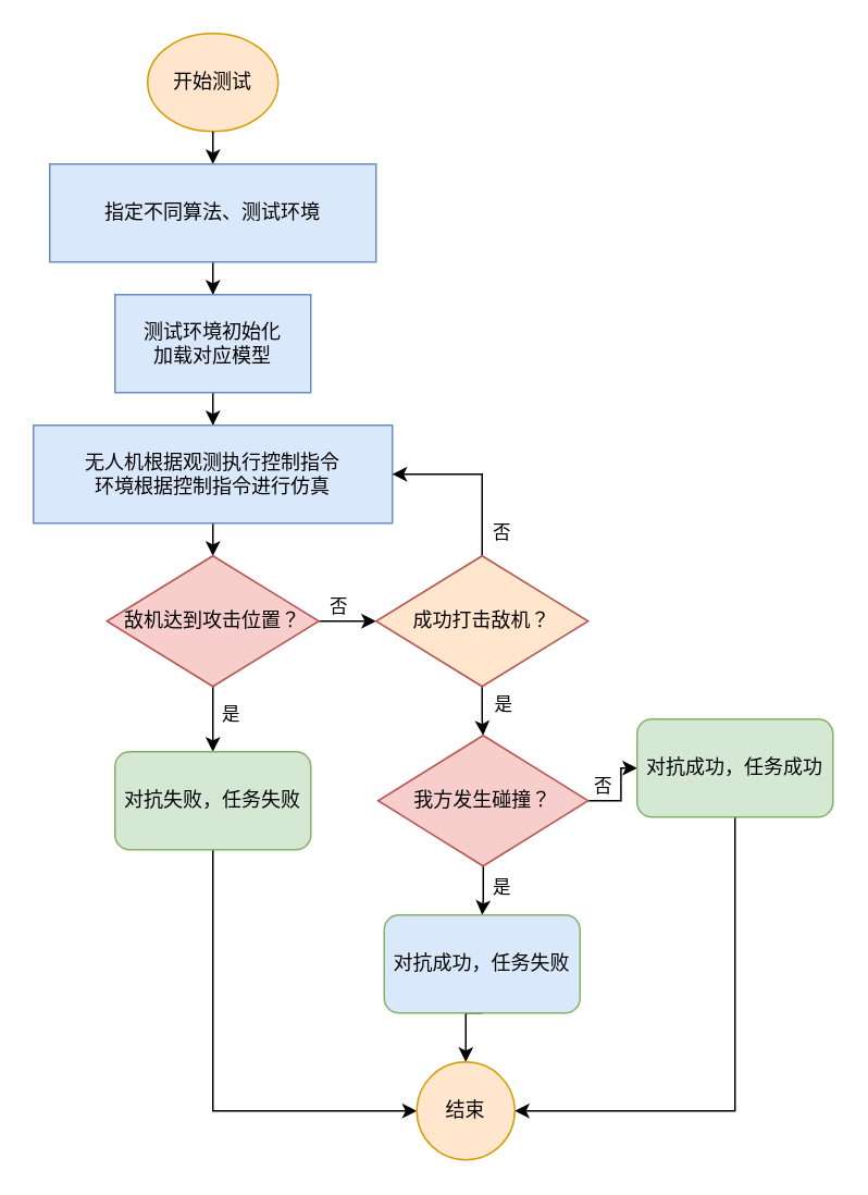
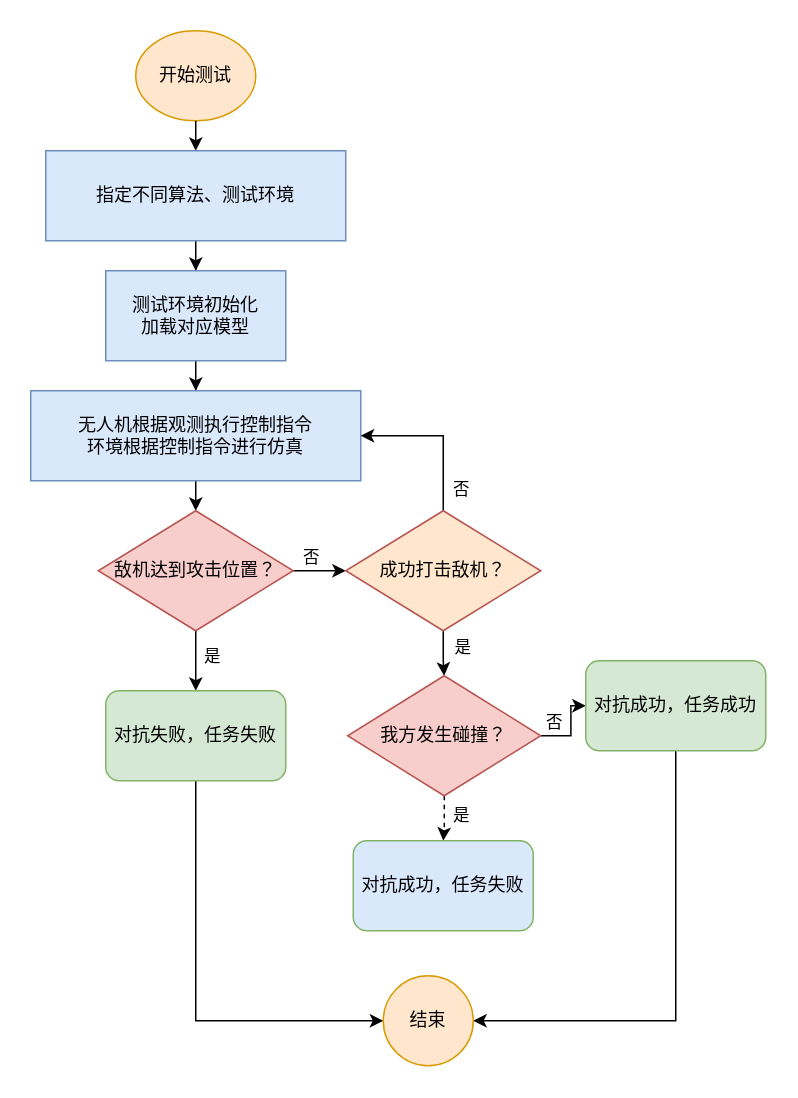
  <mxCell id="0" />
  <mxCell id="1" parent="0" />
  <mxCell id="2" value="开始测试" style="ellipse;whiteSpace=wrap;html=1;fillColor=#ffe6cc;strokeColor=#d79b00;" vertex="1" parent="1"><mxGeometry x="90" y="20" width="80" height="60" as="geometry" /></mxCell>
  <mxCell id="3" style="edgeStyle=orthogonalEdgeStyle;rounded=0;orthogonalLoop=1;jettySize=auto;html=1;exitX=0.5;exitY=1;exitDx=0;exitDy=0;entryX=0.5;entryY=0;entryDx=0;entryDy=0;" edge="1" parent="1" source="2" target="5"><mxGeometry relative="1" as="geometry"><mxPoint x="130" y="50" as="sourcePoint" /></mxGeometry></mxCell>
  <mxCell id="4" style="edgeStyle=orthogonalEdgeStyle;rounded=0;orthogonalLoop=1;jettySize=auto;html=1;entryX=0.5;entryY=0;entryDx=0;entryDy=0;" edge="1" parent="1" source="5" target="7"><mxGeometry relative="1" as="geometry" /></mxCell>
  <mxCell id="5" value="指定不同算法、测试环境" style="rounded=0;whiteSpace=wrap;html=1;fillColor=#dae8fc;strokeColor=#6c8ebf;" vertex="1" parent="1"><mxGeometry x="30" y="100" width="200" height="60" as="geometry" /></mxCell>
  <mxCell id="6" style="edgeStyle=orthogonalEdgeStyle;rounded=0;orthogonalLoop=1;jettySize=auto;html=1;entryX=0.5;entryY=0;entryDx=0;entryDy=0;" edge="1" parent="1" source="7" target="9"><mxGeometry relative="1" as="geometry" /></mxCell>
  <mxCell id="7" value="&lt;div&gt;测试环境初始化&lt;/div&gt;加载对应模型" style="rounded=0;whiteSpace=wrap;html=1;fillColor=#dae8fc;strokeColor=#6c8ebf;" vertex="1" parent="1"><mxGeometry x="70" y="180" width="120" height="60" as="geometry" /></mxCell>
  <mxCell id="8" style="edgeStyle=orthogonalEdgeStyle;rounded=0;orthogonalLoop=1;jettySize=auto;html=1;exitX=0.5;exitY=1;exitDx=0;exitDy=0;entryX=0.5;entryY=0;entryDx=0;entryDy=0;" edge="1" parent="1" source="9" target="14"><mxGeometry relative="1" as="geometry" /></mxCell>
  <mxCell id="9" value="无人机根据观测执行控制指令&lt;div&gt;&lt;/div&gt;&lt;div&gt;环境根据控制指令进行仿真&lt;/div&gt;" style="rounded=0;whiteSpace=wrap;html=1;fillColor=#dae8fc;strokeColor=#6c8ebf;" vertex="1" parent="1"><mxGeometry x="20" y="260" width="220" height="60" as="geometry" /></mxCell>
  <mxCell id="10" style="edgeStyle=orthogonalEdgeStyle;rounded=0;orthogonalLoop=1;jettySize=auto;html=1;exitX=1;exitY=0.5;exitDx=0;exitDy=0;entryX=0;entryY=0.5;entryDx=0;entryDy=0;" edge="1" parent="1" source="14" target="19"><mxGeometry relative="1" as="geometry"><mxPoint x="250" y="380.286" as="targetPoint" /></mxGeometry></mxCell>
  <mxCell id="11" value="否" style="edgeLabel;html=1;align=center;verticalAlign=middle;resizable=0;points=[];" vertex="1" connectable="0" parent="10"><mxGeometry x="-0.105" y="-2" relative="1" as="geometry"><mxPoint x="-5" y="-12" as="offset" /></mxGeometry></mxCell>
  <mxCell id="12" style="edgeStyle=orthogonalEdgeStyle;rounded=0;orthogonalLoop=1;jettySize=auto;html=1;exitX=0.5;exitY=1;exitDx=0;exitDy=0;entryX=0.5;entryY=0;entryDx=0;entryDy=0;" edge="1" parent="1" source="14" target="26"><mxGeometry relative="1" as="geometry"><mxPoint x="130" y="460" as="targetPoint" /></mxGeometry></mxCell>
  <mxCell id="13" value="是" style="edgeLabel;html=1;align=center;verticalAlign=middle;resizable=0;points=[];" vertex="1" connectable="0" parent="12"><mxGeometry x="-0.186" relative="1" as="geometry"><mxPoint x="10" as="offset" /></mxGeometry></mxCell>
  <mxCell id="14" value="敌机达到攻击位置？" style="rhombus;whiteSpace=wrap;html=1;fillColor=#f8cecc;strokeColor=#b85450;" vertex="1" parent="1"><mxGeometry x="65" y="340" width="130" height="80" as="geometry" /></mxCell>
  <mxCell id="15" style="edgeStyle=orthogonalEdgeStyle;rounded=0;orthogonalLoop=1;jettySize=auto;html=1;exitX=0.5;exitY=0;exitDx=0;exitDy=0;entryX=1;entryY=0.5;entryDx=0;entryDy=0;" edge="1" parent="1" source="19" target="9"><mxGeometry relative="1" as="geometry" /></mxCell>
  <mxCell id="16" value="否" style="edgeLabel;html=1;align=center;verticalAlign=middle;resizable=0;points=[];" vertex="1" connectable="0" parent="15"><mxGeometry x="-0.419" y="1" relative="1" as="geometry"><mxPoint x="12" y="16" as="offset" /></mxGeometry></mxCell>
  <mxCell id="17" style="edgeStyle=orthogonalEdgeStyle;rounded=0;orthogonalLoop=1;jettySize=auto;html=1;entryX=0.5;entryY=0;entryDx=0;entryDy=0;" edge="1" parent="1" source="19" target="24"><mxGeometry relative="1" as="geometry" /></mxCell>
  <mxCell id="18" value="是" style="edgeLabel;html=1;align=center;verticalAlign=middle;resizable=0;points=[];" vertex="1" connectable="0" parent="17"><mxGeometry x="-0.346" relative="1" as="geometry"><mxPoint x="12" as="offset" /></mxGeometry></mxCell>
  <mxCell id="19" value="成功打击敌机？" style="rhombus;whiteSpace=wrap;html=1;fillColor=#ffe6cc;strokeColor=#b85450;" vertex="1" parent="1"><mxGeometry x="230" y="340" width="130" height="80" as="geometry" /></mxCell>
- <mxCell id="20" style="edgeStyle=orthogonalEdgeStyle;rounded=0;orthogonalLoop=1;jettySize=auto;html=1;entryX=0.5;entryY=0;entryDx=0;entryDy=0;" edge="1" parent="1" source="24" target="28"><mxGeometry relative="1" as="geometry" /></mxCell>
+ <mxCell id="20" style="edgeStyle=orthogonalEdgeStyle;rounded=0;orthogonalLoop=1;jettySize=auto;html=1;entryX=0.5;entryY=0;entryDx=0;entryDy=0;dashed=1;" edge="1" parent="1" source="24" target="28"><mxGeometry relative="1" as="geometry" /></mxCell>
  <mxCell id="21" value="是" style="edgeLabel;html=1;align=center;verticalAlign=middle;resizable=0;points=[];" vertex="1" connectable="0" parent="20"><mxGeometry x="-0.179" y="2" relative="1" as="geometry"><mxPoint x="9" as="offset" /></mxGeometry></mxCell>
  <mxCell id="22" style="edgeStyle=orthogonalEdgeStyle;rounded=0;orthogonalLoop=1;jettySize=auto;html=1;entryX=0;entryY=0.5;entryDx=0;entryDy=0;" edge="1" parent="1" source="24" target="30"><mxGeometry relative="1" as="geometry" /></mxCell>
  <mxCell id="23" value="否" style="edgeLabel;html=1;align=center;verticalAlign=middle;resizable=0;points=[];" vertex="1" connectable="0" parent="22"><mxGeometry x="-0.698" y="1" relative="1" as="geometry"><mxPoint y="-9" as="offset" /></mxGeometry></mxCell>
  <mxCell id="24" value="我方发生碰撞？" style="rhombus;whiteSpace=wrap;html=1;fillColor=#f8cecc;strokeColor=#b85450;" vertex="1" parent="1"><mxGeometry x="231.25" y="450" width="128.75" height="80" as="geometry" /></mxCell>
  <mxCell id="25" style="edgeStyle=orthogonalEdgeStyle;rounded=0;orthogonalLoop=1;jettySize=auto;html=1;exitX=0.5;exitY=1;exitDx=0;exitDy=0;entryX=0;entryY=0.5;entryDx=0;entryDy=0;" edge="1" parent="1" source="26" target="31"><mxGeometry relative="1" as="geometry" /></mxCell>
  <mxCell id="26" value="对抗失败，任务失败" style="rounded=1;whiteSpace=wrap;html=1;fillColor=#d5e8d4;strokeColor=#82b366;" vertex="1" parent="1"><mxGeometry x="70" y="460" width="120" height="60" as="geometry" /></mxCell>
- <mxCell id="27" style="edgeStyle=orthogonalEdgeStyle;rounded=0;orthogonalLoop=1;jettySize=auto;html=1;exitX=0.5;exitY=1;exitDx=0;exitDy=0;entryX=0.5;entryY=0;entryDx=0;entryDy=0;" edge="1" parent="1" source="28" target="31"><mxGeometry relative="1" as="geometry" /></mxCell>
  <mxCell id="28" value="对抗成功，任务失败" style="rounded=1;whiteSpace=wrap;html=1;fillColor=#dae8fc;strokeColor=#82b366;" vertex="1" parent="1"><mxGeometry x="235" y="560" width="120" height="60" as="geometry" /></mxCell>
  <mxCell id="29" style="edgeStyle=orthogonalEdgeStyle;rounded=0;orthogonalLoop=1;jettySize=auto;html=1;exitX=0.5;exitY=1;exitDx=0;exitDy=0;entryX=1;entryY=0.5;entryDx=0;entryDy=0;" edge="1" parent="1" source="30" target="31"><mxGeometry relative="1" as="geometry" /></mxCell>
  <mxCell id="30" value="对抗成功，任务成功" style="rounded=1;whiteSpace=wrap;html=1;fillColor=#d5e8d4;strokeColor=#82b366;" vertex="1" parent="1"><mxGeometry x="390" y="440" width="120" height="60" as="geometry" /></mxCell>
  <mxCell id="31" value="结束" style="ellipse;whiteSpace=wrap;html=1;fillColor=#ffe6cc;strokeColor=#d79b00;" vertex="1" parent="1"><mxGeometry x="255" y="650" width="60" height="60" as="geometry" /></mxCell>
